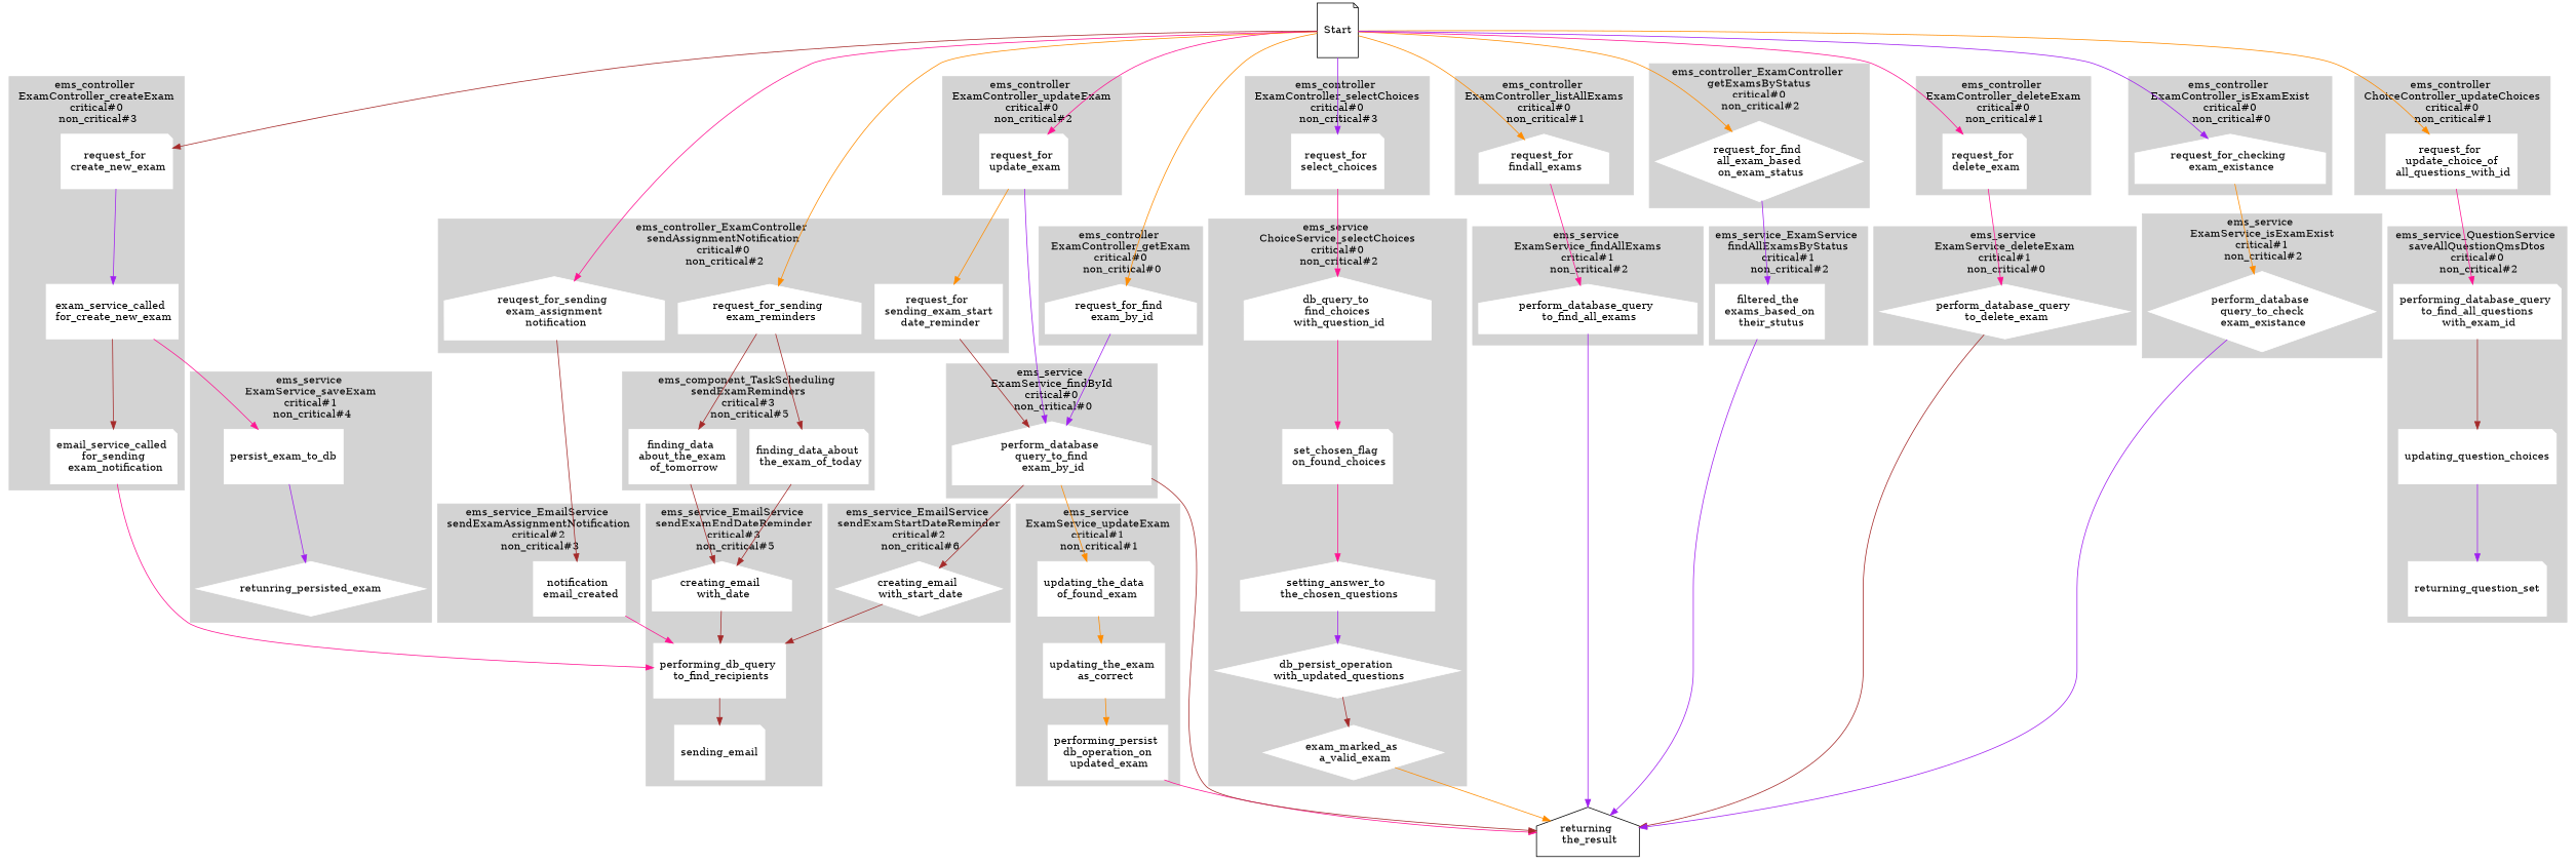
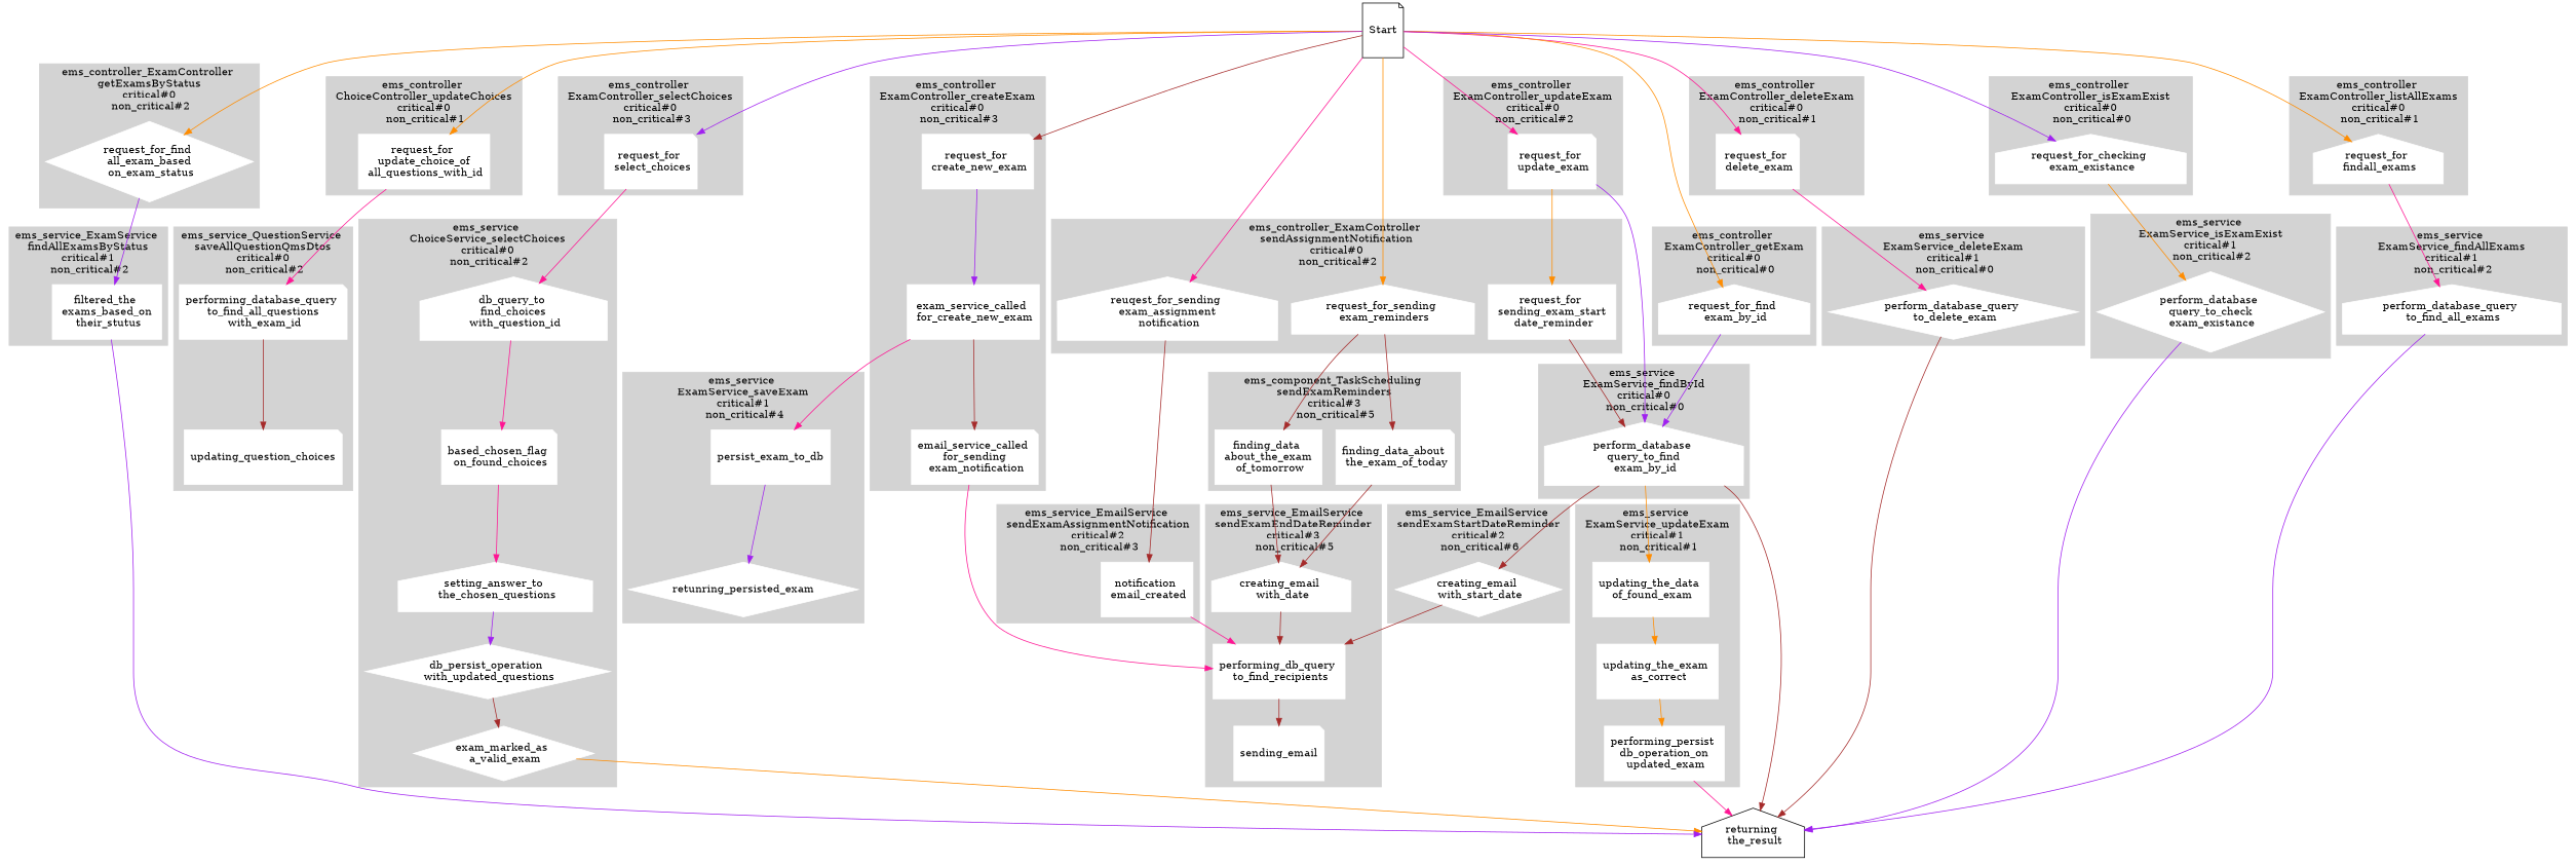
  strict digraph {
    node [color=white shape=note style=filled]
    edge [color=brown]
    n1 [height=1 label="performing_db_query \n to_find_recipients" shape=box]
    n2 [height=1 label=sending_email]
    n3 [height=1 label="creating_email \n with_date" shape=house]
    n4 [height=1 label="db_query_to \n find_choices \n with_question_id" shape=house]
-   n5 [height=1 label="set_chosen_flag \n on_found_choices"]
+   n5 [height=1 label="based_chosen_flag \n on_found_choices"]
    n6 [height=1 label="setting_answer_to \n the_chosen_questions" shape=house]
    n7 [height=1 label="db_persist_operation \n with_updated_questions" shape=diamond]
    n8 [height=1 label="exam_marked_as \n a_valid_exam" shape=diamond]
    n9 [height=1 label="request_for \n update_choice_of \n all_questions_with_id" shape=box]
-   n10 [height=1 label="updating_the_data \n of_found_exam"]
+   n10 [height=1 label="updating_the_data \n of_found_exam" shape=box]
    n11 [height=1 label="updating_the_exam \n as_correct" shape=box]
    n12 [height=1 label="performing_persist \n db_operation_on \n updated_exam" shape=box]
    n13 [height=1 label="request_for \n update_exam"]
    n14 [height=1 label="perform_database_query \n to_find_all_exams" shape=house]
    n15 [height=1 label="finding_data_about \n the_exam_of_today"]
    n16 [height=1 label="finding_data \n about_the_exam \n of_tomorrow" shape=box]
    n17 [height=1 label="request_for \n findall_exams" shape=house]
    n18 [height=1 label="perform_database \n query_to_find \n exam_by_id" shape=house]
    n19 [height=1 label="filtered_the \n exams_based_on \n their_stutus" shape=box]
    n20 [height=1 label="request_for_find \n all_exam_based \n on_exam_status" shape=diamond]
    n21 [height=1 label="perform_database_query \n to_delete_exam" shape=diamond]
    n22 [height=1 label="request_for \n delete_exam"]
    n23 [height=1 label="request_for_find \n exam_by_id" shape=house]
    n24 [height=1 label="request_for \n sending_exam_start \n date_reminder" shape=box]
    n25 [height=1 label="request_for_sending \n exam_reminders" shape=house]
    n26 [height=1 label="reuqest_for_sending \n exam_assignment \n notification" shape=house]
    n27 [height=1 label="creating_email \n with_start_date" shape=diamond]
    n28 [height=1 label="notification \n email_created" shape=box]
    n29 [height=1 label=persist_exam_to_db shape=box]
    n30 [height=1 label=retunring_persisted_exam shape=diamond]
    n31 [height=1 label="request_for \n create_new_exam"]
    n32 [height=1 label="exam_service_called \n for_create_new_exam" shape=box]
    n33 [height=1 label="email_service_called \n for_sending \n exam_notification"]
    n34 [height=1 label="request_for \n select_choices"]
    n35 [height=1 label="performing_database_query \n to_find_all_questions \n with_exam_id"]
    n36 [height=1 label=updating_question_choices]
-   n37 [height=1 label=returning_question_set]
    n38 [height=1 label="request_for_checking \n exam_existance" shape=house]
    n39 [height=1 label="perform_database \n query_to_check \n exam_existance" shape=diamond]
    n40 [height=1 label="returning \n the_result" shape=house color="" style=""]
    n41 [height=1 label=Start color="" style=""]
    subgraph cluster_1 {
      color=lightgrey
      label="ems_service_EmailService \n sendExamEndDateReminder \n critical#3 \n non_critical#5"
      style=filled
      n1
      n2
      n3
    }
    subgraph cluster_2 {
      color=lightgrey
      label="ems_service \n ChoiceService_selectChoices \n critical#0 \n non_critical#2"
      style=filled
      n4
      n5
      n6
      n7
      n8
    }
    subgraph cluster_3 {
      color=lightgrey
      label="ems_controller \n ChoiceController_updateChoices \n critical#0 \n non_critical#1"
      style=filled
      n9
    }
    subgraph cluster_4 {
      color=lightgrey
      label="ems_service \n ExamService_updateExam \n critical#1 \n non_critical#1"
      style=filled
      n10
      n11
      n12
    }
    subgraph cluster_5 {
      color=lightgrey
      label="ems_controller \n ExamController_updateExam \n critical#0 \n non_critical#2"
      style=filled
      n13
    }
    subgraph cluster_6 {
      color=lightgrey
      label="ems_service \n ExamService_findAllExams \n critical#1 \n non_critical#2"
      style=filled
      n14
    }
    subgraph cluster_7 {
      color=lightgrey
      label="ems_component_TaskScheduling \n sendExamReminders \n critical#3 \n non_critical#5"
      style=filled
      n15
      n16
    }
    subgraph cluster_8 {
      color=lightgrey
      label="ems_controller \n ExamController_listAllExams \n critical#0 \n non_critical#1"
      style=filled
      n17
    }
    subgraph cluster_9 {
      color=lightgrey
      label="ems_service \n ExamService_findById \n critical#0 \n non_critical#0"
      style=filled
      n18
    }
    subgraph cluster_10 {
      color=lightgrey
      label="ems_service_ExamService \n findAllExamsByStatus \n critical#1 \n non_critical#2"
      style=filled
      n19
    }
    subgraph cluster_11 {
      color=lightgrey
      label="ems_controller_ExamController \n getExamsByStatus \n critical#0 \n non_critical#2"
      style=filled
      n20
    }
    subgraph cluster_12 {
      color=lightgrey
      label="ems_service \n ExamService_deleteExam \n critical#1 \n non_critical#0"
      style=filled
      n21
    }
    subgraph cluster_13 {
      color=lightgrey
      label="ems_controller \n ExamController_deleteExam \n critical#0 \n non_critical#1"
      style=filled
      n22
    }
    subgraph cluster_14 {
      color=lightgrey
      label="ems_controller \n ExamController_getExam \n critical#0 \n non_critical#0"
      style=filled
      n23
    }
    subgraph cluster_15 {
      color=lightgrey
      label="ems_controller_ExamController \n sendAssignmentNotification \n critical#0 \n non_critical#2"
      style=filled
      n24
      n25
      n26
    }
    subgraph cluster_16 {
      color=lightgrey
      label="ems_service_EmailService \n sendExamStartDateReminder \n critical#2 \n non_critical#6"
      style=filled
      n27
    }
    subgraph cluster_17 {
      color=lightgrey
      label="ems_service_EmailService \n sendExamAssignmentNotification \n critical#2 \n non_critical#3"
      style=filled
      n28
    }
    subgraph cluster_18 {
      color=lightgrey
      label="ems_service \n ExamService_saveExam \n critical#1 \n non_critical#4"
      style=filled
      n29
      n30
    }
    subgraph cluster_19 {
      color=lightgrey
      label="ems_controller \n ExamController_createExam \n critical#0 \n non_critical#3"
      style=filled
      n31
      n32
      n33
    }
    subgraph cluster_20 {
      color=lightgrey
      label="ems_controller \n ExamController_selectChoices \n critical#0 \n non_critical#3"
      style=filled
      n34
    }
    subgraph cluster_21 {
      color=lightgrey
      label="ems_service \n ChoiceService_selectChoices \n critical#1 \n non_critical#2"
      style=filled
    }
    subgraph cluster_22 {
      color=lightgrey
      label="ems_service_QuestionService \n saveAllQuestionQmsDtos \n critical#0 \n non_critical#2"
      style=filled
      n35
      n36
-     n37
    }
    subgraph cluster_23 {
      color=lightgrey
      label="ems_controller \n ExamController_isExamExist \n critical#0 \n non_critical#0"
      style=filled
      n38
    }
    subgraph cluster_24 {
      color=lightgrey
      label="ems_service \n ExamService_isExamExist \n critical#1 \n non_critical#2"
      style=filled
      n39
    }
    n1 -> n2
    n3 -> n1
    n4 -> n5 [color=deeppink]
    n5 -> n6 [color=deeppink]
    n6 -> n7 [color=purple]
    n7 -> n8
    n8 -> n40 [color=darkorange]
    n9 -> n35 [color=deeppink]
    n10 -> n11 [color=darkorange]
    n11 -> n12 [color=darkorange]
    n12 -> n40 [color=deeppink]
    n13 -> n18 [color=purple]
    n13 -> n24 [color=darkorange]
    n14 -> n40 [color=purple]
    n15 -> n3
    n16 -> n3
    n17 -> n14 [color=deeppink]
    n18 -> n10 [color=darkorange]
    n18 -> n27
    n18 -> n40
    n19 -> n40 [color=purple]
    n20 -> n19 [color=purple]
    n21 -> n40
    n22 -> n21 [color=deeppink]
    n23 -> n18 [color=purple]
    n24 -> n18
    n25 -> n15
    n25 -> n16
    n26 -> n28
    n27 -> n1
    n28 -> n1 [color=deeppink]
    n29 -> n30 [color=purple]
    n31 -> n32 [color=purple]
    n32 -> n29 [color=deeppink]
    n32 -> n33
    n33 -> n1 [color=deeppink]
    n34 -> n4 [color=deeppink]
    n35 -> n36
-   n36 -> n37 [color=purple]
    n38 -> n39 [color=darkorange]
    n39 -> n40 [color=purple]
    n41 -> n9 [color=darkorange]
    n41 -> n13 [color=deeppink]
    n41 -> n17 [color=darkorange]
    n41 -> n20 [color=darkorange]
    n41 -> n22 [color=deeppink]
    n41 -> n23 [color=darkorange]
    n41 -> n25 [color=darkorange]
    n41 -> n26 [color=deeppink]
    n41 -> n31
    n41 -> n34 [color=purple]
    n41 -> n38 [color=purple]
  }
